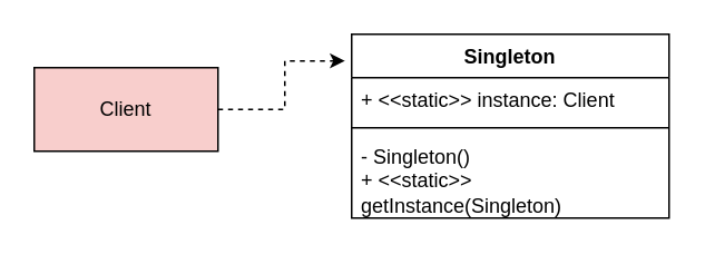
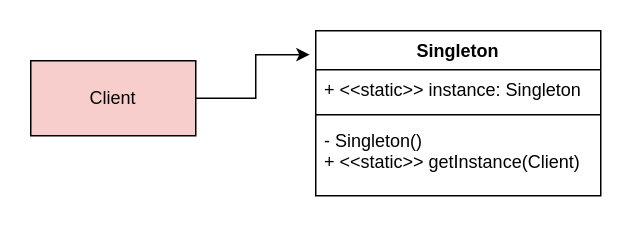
  <mxCell id="0" />
  <mxCell id="1" parent="0" />
  <mxCell id="2" value="Singleton" style="swimlane;fontStyle=1;align=center;verticalAlign=top;childLayout=stackLayout;horizontal=1;startSize=26;horizontalStack=0;resizeParent=1;resizeParentMax=0;resizeLast=0;collapsible=1;marginBottom=0;whiteSpace=wrap;html=1;" vertex="1" parent="1"><mxGeometry x="210" y="20" width="190" height="110" as="geometry"><mxRectangle x="300" y="100" width="90" height="30" as="alternateBounds" /></mxGeometry></mxCell>
- <mxCell id="3" value="+ &amp;lt;&amp;lt;static&amp;gt;&amp;gt; instance: Client" style="text;strokeColor=none;fillColor=none;align=left;verticalAlign=top;spacingLeft=4;spacingRight=4;overflow=hidden;rotatable=0;points=[[0,0.5],[1,0.5]];portConstraint=eastwest;whiteSpace=wrap;html=1;" vertex="1" parent="2"><mxGeometry y="26" width="190" height="26" as="geometry" /></mxCell>
+ <mxCell id="3" value="+ &amp;lt;&amp;lt;static&amp;gt;&amp;gt; instance: Singleton" style="text;strokeColor=none;fillColor=none;align=left;verticalAlign=top;spacingLeft=4;spacingRight=4;overflow=hidden;rotatable=0;points=[[0,0.5],[1,0.5]];portConstraint=eastwest;whiteSpace=wrap;html=1;" vertex="1" parent="2"><mxGeometry y="26" width="190" height="26" as="geometry" /></mxCell>
  <mxCell id="4" value="" style="line;strokeWidth=1;fillColor=none;align=left;verticalAlign=middle;spacingTop=-1;spacingLeft=3;spacingRight=3;rotatable=0;labelPosition=right;points=[];portConstraint=eastwest;strokeColor=inherit;" vertex="1" parent="2"><mxGeometry y="52" width="190" height="8" as="geometry" /></mxCell>
- <mxCell id="5" value="&lt;div&gt;- Singleton()&lt;/div&gt;&lt;div&gt;+ &amp;lt;&amp;lt;static&amp;gt;&amp;gt; getInstance(Singleton)&lt;/div&gt;&lt;div&gt;&lt;br&gt;&lt;/div&gt;" style="text;strokeColor=none;fillColor=none;align=left;verticalAlign=top;spacingLeft=4;spacingRight=4;overflow=hidden;rotatable=0;points=[[0,0.5],[1,0.5]];portConstraint=eastwest;whiteSpace=wrap;html=1;" vertex="1" parent="2"><mxGeometry y="60" width="190" height="50" as="geometry" /></mxCell>
+ <mxCell id="5" value="&lt;div&gt;- Singleton()&lt;/div&gt;&lt;div&gt;+ &amp;lt;&amp;lt;static&amp;gt;&amp;gt; getInstance(Client)&lt;/div&gt;&lt;div&gt;&lt;br&gt;&lt;/div&gt;" style="text;strokeColor=none;fillColor=none;align=left;verticalAlign=top;spacingLeft=4;spacingRight=4;overflow=hidden;rotatable=0;points=[[0,0.5],[1,0.5]];portConstraint=eastwest;whiteSpace=wrap;html=1;" vertex="1" parent="2"><mxGeometry y="60" width="190" height="50" as="geometry" /></mxCell>
  <mxCell id="6" value="Client" style="html=1;whiteSpace=wrap;fillColor=#f8cecc;" vertex="1" parent="1"><mxGeometry x="20" y="40" width="110" height="50" as="geometry" /></mxCell>
- <mxCell id="7" style="edgeStyle=orthogonalEdgeStyle;rounded=0;orthogonalLoop=1;jettySize=auto;html=1;entryX=-0.021;entryY=0.145;entryDx=0;entryDy=0;entryPerimeter=0;dashed=1;" edge="1" parent="1" source="6" target="2"><mxGeometry relative="1" as="geometry" /></mxCell>
+ <mxCell id="7" style="edgeStyle=orthogonalEdgeStyle;rounded=0;orthogonalLoop=1;jettySize=auto;html=1;entryX=-0.021;entryY=0.145;entryDx=0;entryDy=0;entryPerimeter=0;" edge="1" parent="1" source="6" target="2"><mxGeometry relative="1" as="geometry" /></mxCell>
